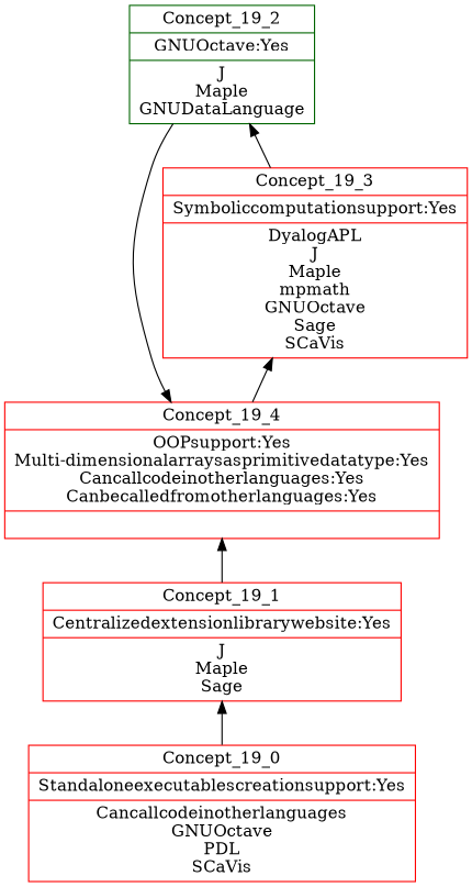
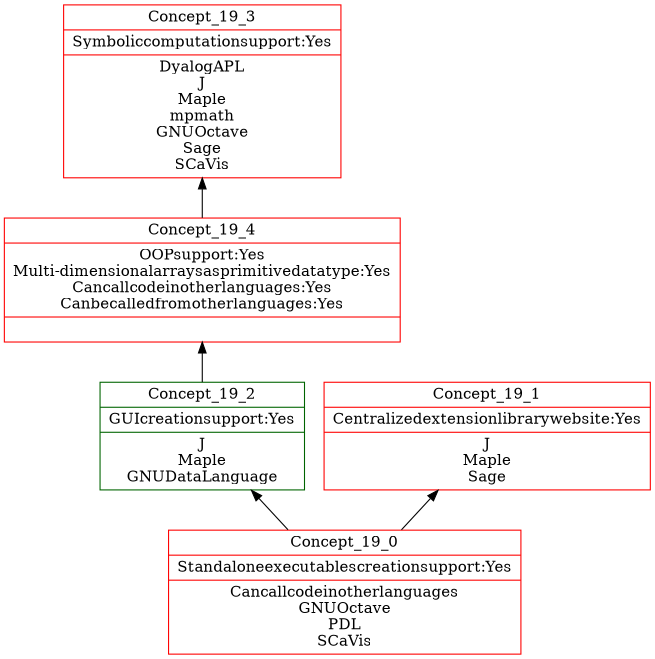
  digraph {
    rankdir=BT
    node [color=red shape=record]
    n1 [label="{Concept_19_0|Standaloneexecutablescreationsupport:Yes\n|Cancallcodeinotherlanguages\nGNUOctave\nPDL\nSCaVis\n}"]
-   n2 [color=darkgreen label="{Concept_19_2|GNUOctave:Yes\n|J\nMaple\nGNUDataLanguage\n}"]
+   n2 [color=darkgreen label="{Concept_19_2|GUIcreationsupport:Yes\n|J\nMaple\nGNUDataLanguage\n}"]
    n3 [label="{Concept_19_1|Centralizedextensionlibrarywebsite:Yes\n|J\nMaple\nSage\n}"]
    n4 [label="{Concept_19_3|Symboliccomputationsupport:Yes\n|DyalogAPL\nJ\nMaple\nmpmath\nGNUOctave\nSage\nSCaVis\n}"]
    n5 [label="{Concept_19_4|OOPsupport:Yes\nMulti-dimensionalarraysasprimitivedatatype:Yes\nCancallcodeinotherlanguages:Yes\nCanbecalledfromotherlanguages:Yes\n|}"]
    subgraph sub_1 {
      label=19
      n1
      n2
      n3
      n4
      n5
    }
-   n4 -> n2
+   n1 -> n2
    n1 -> n3
    n2 -> n5
-   n3 -> n5
    n5 -> n4
  }
